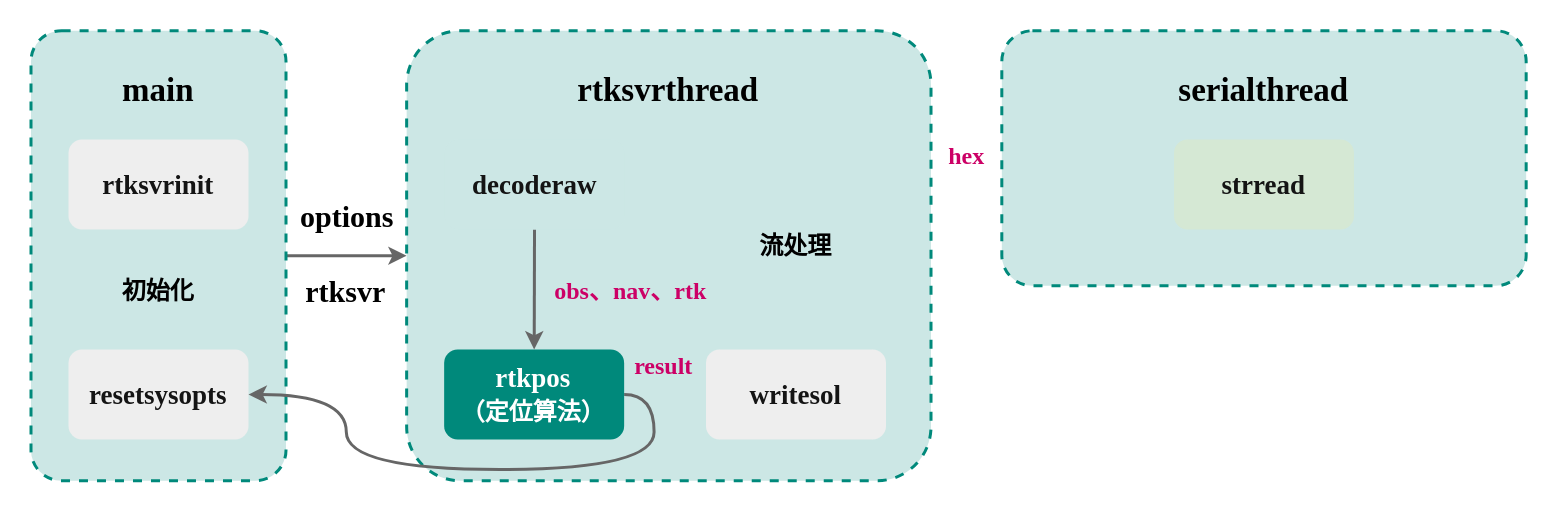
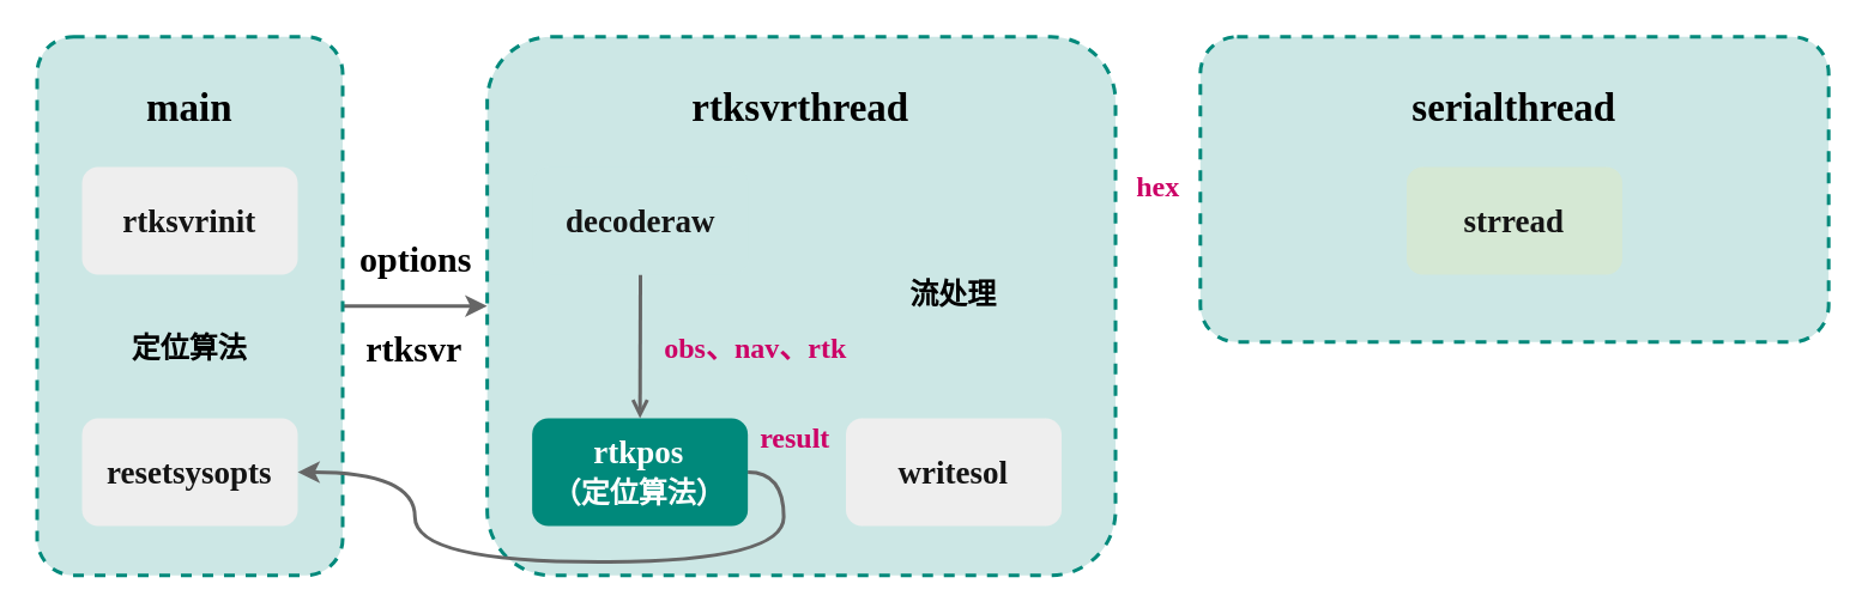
  <mxCell id="0" />
  <mxCell id="1" parent="0" />
  <mxCell id="2" style="edgeStyle=orthogonalEdgeStyle;curved=1;orthogonalLoop=1;jettySize=auto;html=1;exitX=1;exitY=0.5;exitDx=0;exitDy=0;fontSize=16;fontColor=#CC0066;strokeColor=#666666;strokeWidth=2;" parent="1" source="3" target="7" edge="1"><mxGeometry relative="1" as="geometry" /></mxCell>
  <mxCell id="3" value="" style="rounded=1;whiteSpace=wrap;html=1;strokeWidth=2;fillColor=#CCE7E5;strokeColor=#00897B;arcSize=12;dashed=1;fontFamily=Times New Roman;fontStyle=1;fontSize=18;" parent="1" vertex="1"><mxGeometry x="20" y="20" width="170" height="300" as="geometry" /></mxCell>
  <mxCell id="4" value="&lt;font style=&quot;font-size: 20px&quot;&gt;rtksvr&lt;/font&gt;" style="text;html=1;strokeColor=none;fillColor=none;align=center;verticalAlign=middle;whiteSpace=wrap;rounded=0;dashed=1;fontFamily=Times New Roman;fontStyle=1" parent="1" vertex="1"><mxGeometry x="200" y="182.5" width="59.57" height="20" as="geometry" /></mxCell>
  <mxCell id="5" value="&lt;font style=&quot;font-size: 18px&quot; color=&quot;#141414&quot;&gt;rtksvrinit&lt;/font&gt;" style="rounded=1;whiteSpace=wrap;html=1;strokeWidth=2;gradientDirection=east;fillColor=#EEEEEE;strokeColor=none;fontFamily=Times New Roman;fontStyle=1;fontSize=18;" parent="1" vertex="1"><mxGeometry x="45" y="92.5" width="120" height="60" as="geometry" /></mxCell>
  <mxCell id="6" value="&lt;span style=&quot;color: rgb(20 , 20 , 20)&quot;&gt;resetsysopts&lt;/span&gt;" style="rounded=1;whiteSpace=wrap;html=1;strokeWidth=2;gradientDirection=east;fillColor=#EEEEEE;strokeColor=none;fontFamily=Times New Roman;fontStyle=1;fontSize=18;" parent="1" vertex="1"><mxGeometry x="45.01" y="232.5" width="120" height="60" as="geometry" /></mxCell>
  <mxCell id="7" value="" style="rounded=1;whiteSpace=wrap;html=1;strokeWidth=2;fillColor=#CCE7E5;strokeColor=#00897B;arcSize=12;dashed=1;fontFamily=Times New Roman;fontStyle=1;fontSize=18;" parent="1" vertex="1"><mxGeometry x="270.43" y="20" width="349.57" height="300" as="geometry" /></mxCell>
  <mxCell id="8" value="&lt;font color=&quot;#141414&quot;&gt;writesol&lt;/font&gt;" style="rounded=1;whiteSpace=wrap;html=1;strokeWidth=2;gradientDirection=east;fillColor=#EEEEEE;strokeColor=none;fontFamily=Times New Roman;fontStyle=1;fontSize=18;" parent="1" vertex="1"><mxGeometry x="470" y="232.5" width="120" height="60" as="geometry" /></mxCell>
- <mxCell id="9" style="edgeStyle=orthogonalEdgeStyle;curved=1;orthogonalLoop=1;jettySize=auto;html=1;exitX=0.5;exitY=1;exitDx=0;exitDy=0;entryX=0.5;entryY=0;entryDx=0;entryDy=0;fontSize=22;strokeColor=#666666;strokeWidth=2;" parent="1" source="10" target="12" edge="1"><mxGeometry relative="1" as="geometry" /></mxCell>
+ <mxCell id="9" style="edgeStyle=orthogonalEdgeStyle;curved=1;orthogonalLoop=1;jettySize=auto;html=1;exitX=0.5;exitY=1;exitDx=0;exitDy=0;entryX=0.5;entryY=0;entryDx=0;entryDy=0;fontSize=22;strokeColor=#666666;strokeWidth=2;endArrow=open;" parent="1" source="10" target="12" edge="1"><mxGeometry relative="1" as="geometry" /></mxCell>
  <mxCell id="10" value="&lt;font style=&quot;font-size: 18px&quot; color=&quot;#141414&quot;&gt;decoderaw&lt;/font&gt;" style="rounded=1;whiteSpace=wrap;html=1;strokeWidth=2;gradientDirection=east;fillColor=#cce7e5;strokeColor=none;fontFamily=Times New Roman;fontStyle=1;fontSize=18;" parent="1" vertex="1"><mxGeometry x="295.68" y="92.5" width="120" height="60" as="geometry" /></mxCell>
  <mxCell id="11" style="edgeStyle=orthogonalEdgeStyle;curved=1;orthogonalLoop=1;jettySize=auto;html=1;exitX=1;exitY=0.5;exitDx=0;exitDy=0;fontSize=22;strokeColor=#666666;strokeWidth=2;" parent="1" source="12" target="6" edge="1"><mxGeometry relative="1" as="geometry" /></mxCell>
  <mxCell id="12" value="&lt;font color=&quot;#ffffff&quot;&gt;rtkpos&lt;br&gt;&lt;font style=&quot;font-size: 16px&quot;&gt;（定位算法）&lt;/font&gt;&lt;br&gt;&lt;/font&gt;" style="rounded=1;whiteSpace=wrap;html=1;strokeWidth=2;gradientDirection=east;fillColor=#00897B;strokeColor=none;fontColor=#333333;fontFamily=Times New Roman;fontStyle=1;fontSize=18;" parent="1" vertex="1"><mxGeometry x="295.43" y="232.5" width="120" height="60" as="geometry" /></mxCell>
  <mxCell id="13" value="&lt;font style=&quot;font-size: 20px&quot;&gt;options&lt;/font&gt;" style="text;html=1;strokeColor=none;fillColor=none;align=center;verticalAlign=middle;whiteSpace=wrap;rounded=0;dashed=1;fontFamily=Times New Roman;fontStyle=1" parent="1" vertex="1"><mxGeometry x="190.86" y="132.5" width="79.57" height="20" as="geometry" /></mxCell>
  <mxCell id="14" value="&lt;font style=&quot;font-size: 16px&quot; color=&quot;#cc0066&quot;&gt;obs、nav、rtk&lt;/font&gt;" style="text;html=1;strokeColor=none;fillColor=none;align=center;verticalAlign=middle;whiteSpace=wrap;rounded=0;dashed=1;fontFamily=Times New Roman;fontStyle=1;fontColor=#660033;" parent="1" vertex="1"><mxGeometry x="365.21" y="182.5" width="110" height="20" as="geometry" /></mxCell>
  <mxCell id="15" value="&lt;span style=&quot;font-size: 22px&quot;&gt;main&lt;/span&gt;" style="text;html=1;strokeColor=none;fillColor=none;align=center;verticalAlign=middle;whiteSpace=wrap;rounded=0;dashed=1;fontFamily=Times New Roman;fontStyle=1;fontSize=22;" parent="1" vertex="1"><mxGeometry x="75" y="50" width="60" height="20" as="geometry" /></mxCell>
  <mxCell id="16" value="&lt;span style=&quot;font-size: 22px&quot;&gt;rtksvrthread&lt;/span&gt;" style="text;html=1;strokeColor=none;fillColor=none;align=center;verticalAlign=middle;whiteSpace=wrap;rounded=0;dashed=1;fontFamily=Times New Roman;fontStyle=1;fontSize=22;" parent="1" vertex="1"><mxGeometry x="415.21" y="50" width="60" height="20" as="geometry" /></mxCell>
  <mxCell id="17" value="&lt;font color=&quot;#cc0066&quot;&gt;&lt;span style=&quot;font-size: 16px&quot;&gt;hex&lt;/span&gt;&lt;/font&gt;" style="text;html=1;strokeColor=none;fillColor=none;align=center;verticalAlign=middle;whiteSpace=wrap;rounded=0;dashed=1;fontFamily=Times New Roman;fontStyle=1;fontColor=#660033;" parent="1" vertex="1"><mxGeometry x="628.57" y="92.5" width="30" height="20" as="geometry" /></mxCell>
  <mxCell id="18" value="&lt;font color=&quot;#cc0066&quot;&gt;&lt;span style=&quot;font-size: 16px&quot;&gt;result&lt;/span&gt;&lt;/font&gt;" style="text;html=1;strokeColor=none;fillColor=none;align=center;verticalAlign=middle;whiteSpace=wrap;rounded=0;dashed=1;fontFamily=Times New Roman;fontStyle=1;fontColor=#660033;" parent="1" vertex="1"><mxGeometry x="427.21" y="232.5" width="30" height="20" as="geometry" /></mxCell>
- <mxCell id="19" value="&lt;font style=&quot;font-size: 16px&quot;&gt;初始化&lt;/font&gt;" style="text;html=1;strokeColor=none;fillColor=none;align=center;verticalAlign=middle;whiteSpace=wrap;rounded=0;dashed=1;fontFamily=Times New Roman;fontStyle=1" parent="1" vertex="1"><mxGeometry x="65.21" y="182.5" width="79.57" height="20" as="geometry" /></mxCell>
+ <mxCell id="19" value="&lt;font style=&quot;font-size: 16px&quot;&gt;定位算法&lt;/font&gt;" style="text;html=1;strokeColor=none;fillColor=none;align=center;verticalAlign=middle;whiteSpace=wrap;rounded=0;dashed=1;fontFamily=Times New Roman;fontStyle=1" parent="1" vertex="1"><mxGeometry x="65.21" y="182.5" width="79.57" height="20" as="geometry" /></mxCell>
  <mxCell id="20" value="&lt;font style=&quot;font-size: 16px&quot;&gt;流处理&lt;/font&gt;" style="text;html=1;strokeColor=none;fillColor=none;align=center;verticalAlign=middle;whiteSpace=wrap;rounded=0;dashed=1;fontFamily=Times New Roman;fontStyle=1" parent="1" vertex="1"><mxGeometry x="490.21" y="152.5" width="79.57" height="20" as="geometry" /></mxCell>
  <mxCell id="21" value="" style="rounded=1;whiteSpace=wrap;html=1;strokeWidth=2;fillColor=#CCE7E5;strokeColor=#00897B;arcSize=12;dashed=1;fontFamily=Times New Roman;fontStyle=1;fontSize=18;" parent="1" vertex="1"><mxGeometry x="667.21" y="20" width="349.57" height="170" as="geometry" /></mxCell>
  <mxCell id="22" value="serialthread" style="text;html=1;strokeColor=none;fillColor=none;align=center;verticalAlign=middle;whiteSpace=wrap;rounded=0;dashed=1;fontFamily=Times New Roman;fontStyle=1;fontSize=22;" parent="1" vertex="1"><mxGeometry x="811.99" y="50" width="60" height="20" as="geometry" /></mxCell>
  <mxCell id="23" value="&lt;font style=&quot;font-size: 18px&quot; color=&quot;#141414&quot;&gt;strread&lt;/font&gt;" style="rounded=1;whiteSpace=wrap;html=1;strokeWidth=2;gradientDirection=east;fillColor=#d5e8d4;strokeColor=none;fontFamily=Times New Roman;fontStyle=1;fontSize=18;" parent="1" vertex="1"><mxGeometry x="781.99" y="92.5" width="120" height="60" as="geometry" /></mxCell>
